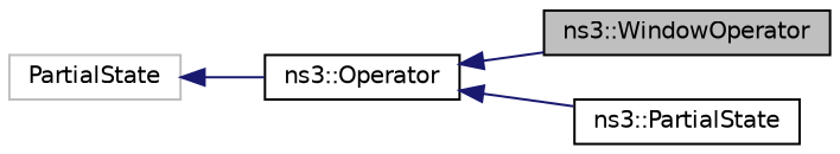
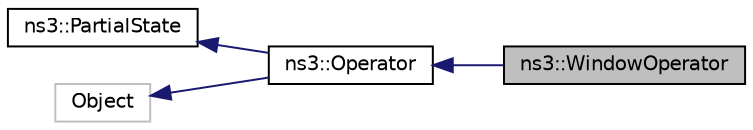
  digraph {
    rankdir=LR
    node [color=black fillcolor=white fontname=Helvetica fontsize=10 shape=record style=filled]
    edge [color=midnightblue dir=back fontname=Helvetica fontsize=10 labelfontname=Helvetica labelfontsize=10 style=solid]
    n1 [fillcolor=grey75 fontcolor=black height=0.2 label="ns3::WindowOperator" width=0.4]
    n2 [height=0.2 label="ns3::Operator" width=0.4]
    n3 [height=0.2 label="ns3::PartialState" width=0.4]
-   n4 [color=grey75 height=0.2 label=PartialState width=0.4]
+   n4 [color=grey75 height=0.2 label=Object width=0.4]
    n2 -> n1
-   n2 -> n3
+   n3 -> n2
    n4 -> n2
  }
